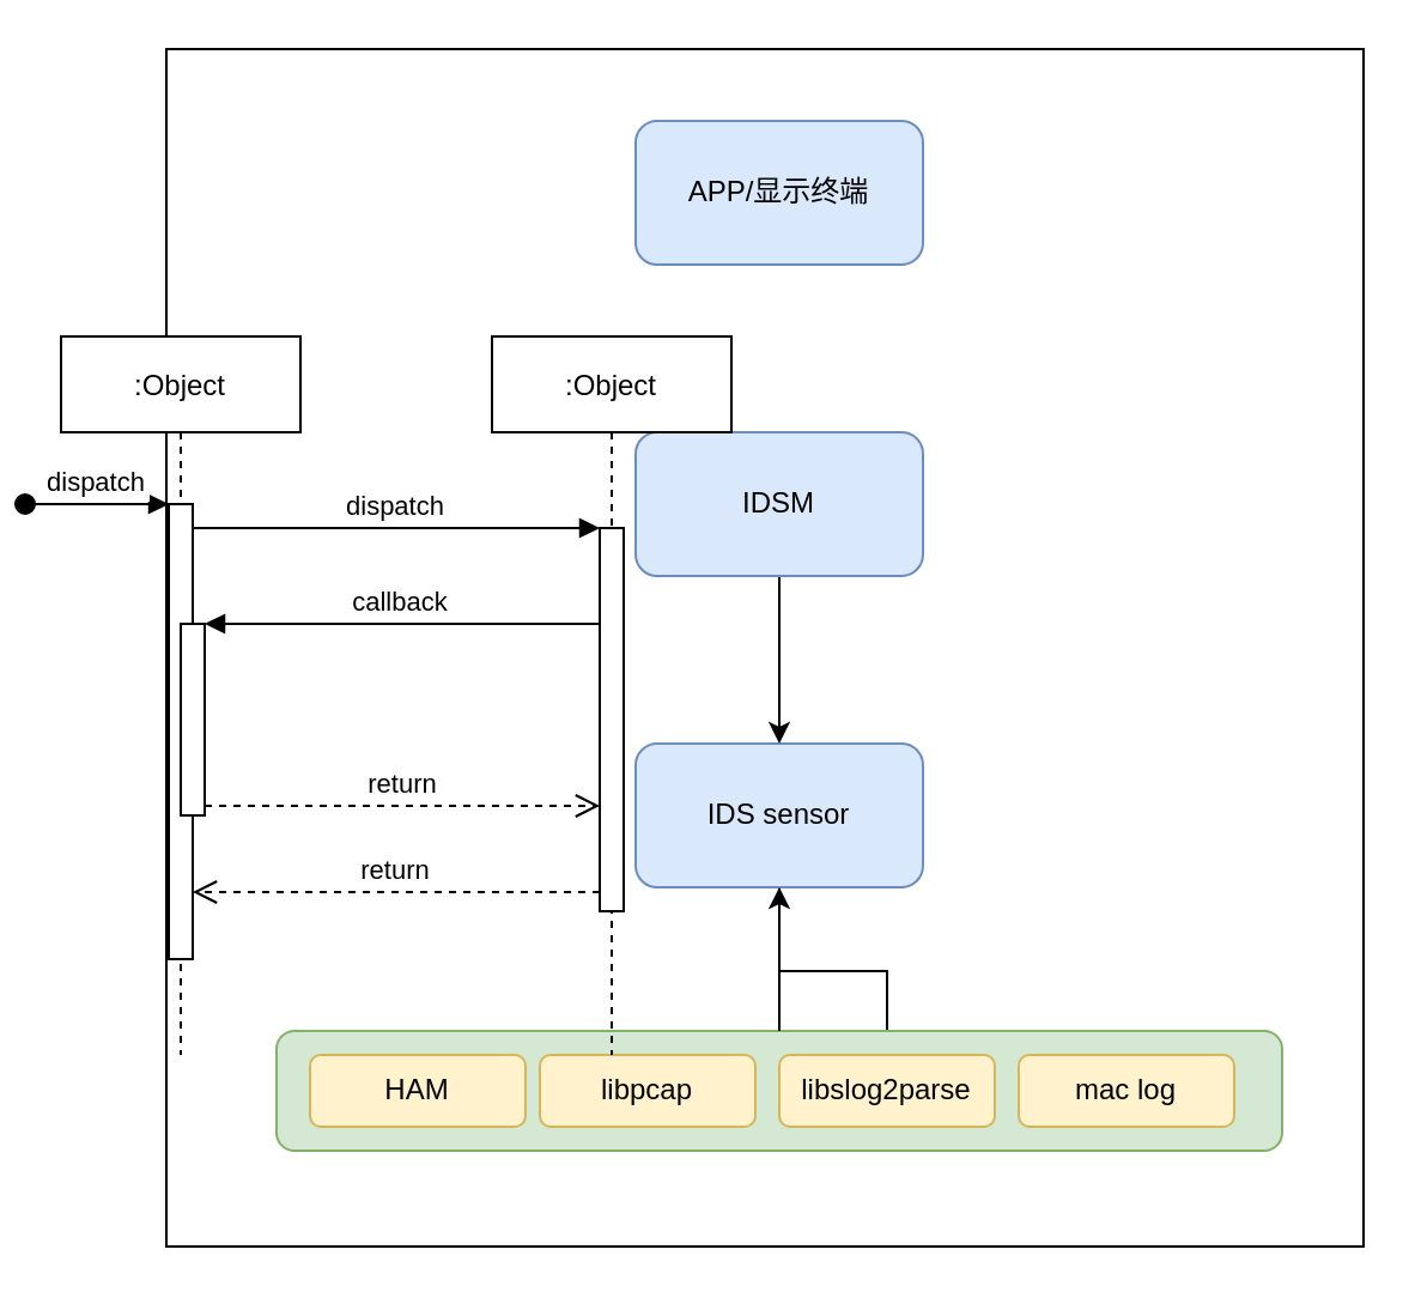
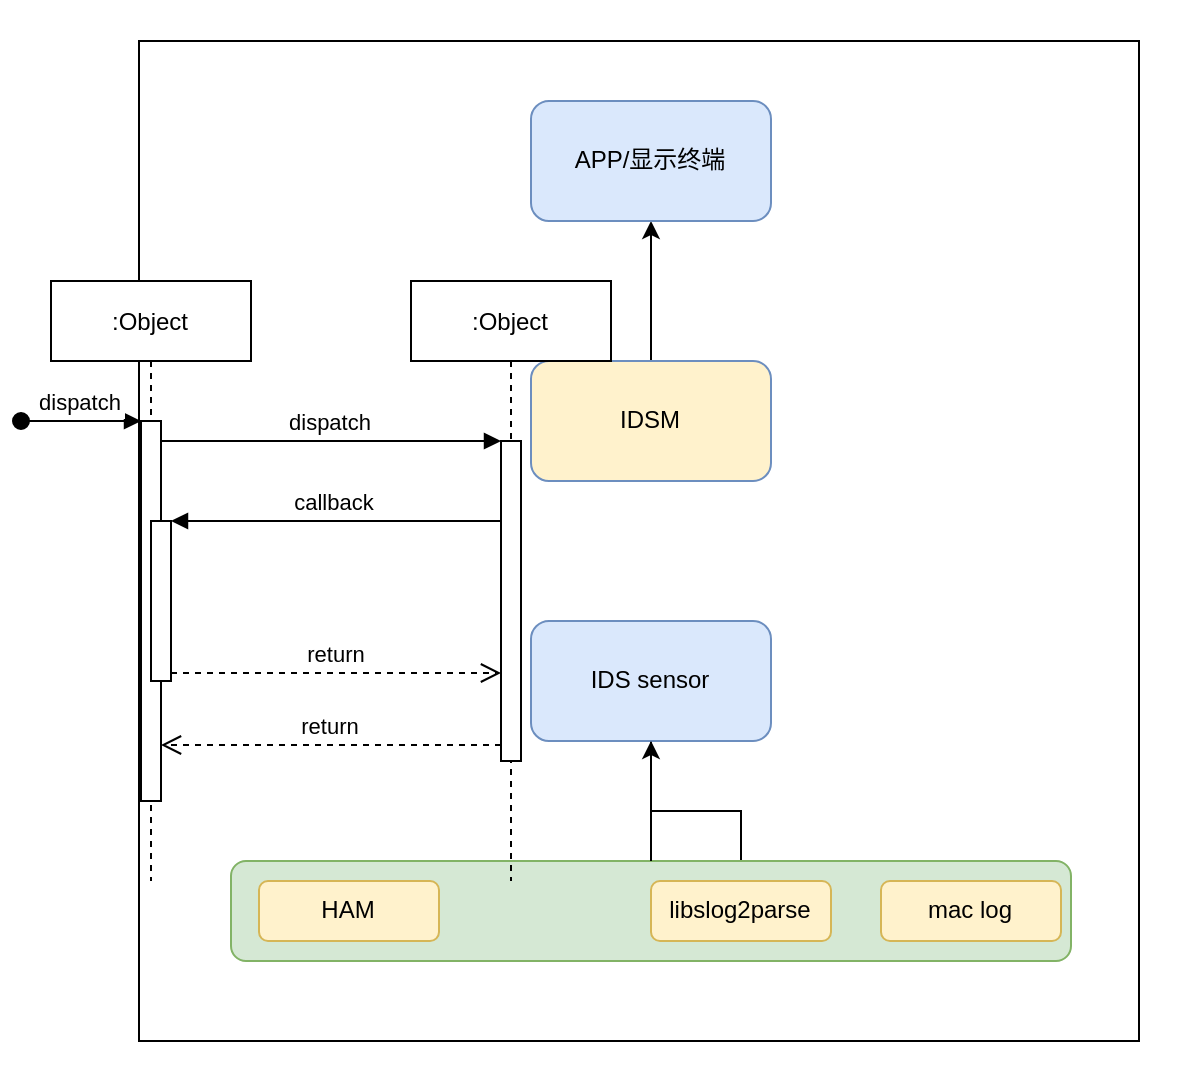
  <mxCell id="0" />
  <mxCell id="1" parent="0" />
  <mxCell id="2" value="" style="whiteSpace=wrap;html=1;aspect=fixed;" parent="1" vertex="1"><mxGeometry x="64" y="20" width="500" height="500" as="geometry" /></mxCell>
  <mxCell id="3" style="edgeStyle=orthogonalEdgeStyle;rounded=0;orthogonalLoop=1;jettySize=auto;html=1;" parent="1" source="4" target="10" edge="1"><mxGeometry relative="1" as="geometry" /></mxCell>
  <mxCell id="4" value="IDS sensor" style="rounded=1;whiteSpace=wrap;html=1;fillColor=#dae8fc;strokeColor=#6c8ebf;" parent="1" vertex="1"><mxGeometry x="260" y="310" width="120" height="60" as="geometry" /></mxCell>
  <mxCell id="5" value="" style="group" parent="1" vertex="1" connectable="0"><mxGeometry x="110" y="430" width="420" height="50" as="geometry" /></mxCell>
  <mxCell id="6" value="" style="rounded=1;whiteSpace=wrap;html=1;fillColor=#d5e8d4;strokeColor=#82b366;" parent="5" vertex="1"><mxGeometry width="420" height="50" as="geometry" /></mxCell>
  <mxCell id="7" value="HAM" style="rounded=1;whiteSpace=wrap;html=1;fillColor=#fff2cc;strokeColor=#d6b656;" parent="5" vertex="1"><mxGeometry x="14" y="10" width="90" height="30" as="geometry" /></mxCell>
- <mxCell id="8" value="mac log" style="rounded=1;whiteSpace=wrap;html=1;fillColor=#fff2cc;strokeColor=#d6b656;" parent="5" vertex="1"><mxGeometry x="310" y="10" width="90" height="30" as="geometry" /></mxCell>
- <mxCell id="9" value="libpcap" style="rounded=1;whiteSpace=wrap;html=1;fillColor=#fff2cc;strokeColor=#d6b656;" parent="5" vertex="1"><mxGeometry x="110" y="10" width="90" height="30" as="geometry" /></mxCell>
+ <mxCell id="8" value="mac log" style="rounded=1;whiteSpace=wrap;html=1;fillColor=#fff2cc;strokeColor=#d6b656;" parent="5" vertex="1"><mxGeometry x="325" y="10" width="90" height="30" as="geometry" /></mxCell>
  <mxCell id="10" value="libslog2parse" style="rounded=1;whiteSpace=wrap;html=1;fillColor=#fff2cc;strokeColor=#d6b656;" parent="5" vertex="1"><mxGeometry x="210" y="10" width="90" height="30" as="geometry" /></mxCell>
  <mxCell id="11" style="edgeStyle=orthogonalEdgeStyle;rounded=0;orthogonalLoop=1;jettySize=auto;html=1;entryX=0.5;entryY=1;entryDx=0;entryDy=0;" parent="1" source="6" target="4" edge="1"><mxGeometry relative="1" as="geometry" /></mxCell>
- <mxCell id="12" style="edgeStyle=orthogonalEdgeStyle;rounded=0;orthogonalLoop=1;jettySize=auto;html=1;" parent="1" source="13" target="4" edge="1"><mxGeometry relative="1" as="geometry" /></mxCell>
- <mxCell id="13" value="IDSM" style="rounded=1;whiteSpace=wrap;html=1;fillColor=#dae8fc;strokeColor=#6c8ebf;" parent="1" vertex="1"><mxGeometry x="260" y="180" width="120" height="60" as="geometry" /></mxCell>
+ <mxCell id="12" style="edgeStyle=orthogonalEdgeStyle;rounded=0;orthogonalLoop=1;jettySize=auto;html=1;entryX=0.5;entryY=1;entryDx=0;entryDy=0;" parent="1" source="13" target="14" edge="1"><mxGeometry relative="1" as="geometry" /></mxCell>
+ <mxCell id="13" value="IDSM" style="rounded=1;whiteSpace=wrap;html=1;fillColor=#fff2cc;strokeColor=#6c8ebf;" parent="1" vertex="1"><mxGeometry x="260" y="180" width="120" height="60" as="geometry" /></mxCell>
  <mxCell id="14" value="APP/显示终端" style="rounded=1;whiteSpace=wrap;html=1;fillColor=#dae8fc;strokeColor=#6c8ebf;" parent="1" vertex="1"><mxGeometry x="260" y="50" width="120" height="60" as="geometry" /></mxCell>
  <mxCell id="15" value=":Object" style="shape=umlLifeline;perimeter=lifelinePerimeter;container=1;collapsible=0;recursiveResize=0;rounded=0;shadow=0;strokeWidth=1;" vertex="1" parent="1"><mxGeometry x="20" y="140" width="100" height="300" as="geometry" /></mxCell>
  <mxCell id="16" value="" style="points=[];perimeter=orthogonalPerimeter;rounded=0;shadow=0;strokeWidth=1;" vertex="1" parent="15"><mxGeometry x="45" y="70" width="10" height="190" as="geometry" /></mxCell>
  <mxCell id="17" value="dispatch" style="verticalAlign=bottom;startArrow=oval;endArrow=block;startSize=8;shadow=0;strokeWidth=1;" edge="1" parent="15" target="16"><mxGeometry relative="1" as="geometry"><mxPoint x="-15" y="70" as="sourcePoint" /></mxGeometry></mxCell>
  <mxCell id="18" value="" style="points=[];perimeter=orthogonalPerimeter;rounded=0;shadow=0;strokeWidth=1;" vertex="1" parent="15"><mxGeometry x="50" y="120" width="10" height="80" as="geometry" /></mxCell>
  <mxCell id="19" value=":Object" style="shape=umlLifeline;perimeter=lifelinePerimeter;container=1;collapsible=0;recursiveResize=0;rounded=0;shadow=0;strokeWidth=1;" vertex="1" parent="1"><mxGeometry x="200" y="140" width="100" height="300" as="geometry" /></mxCell>
  <mxCell id="20" value="" style="points=[];perimeter=orthogonalPerimeter;rounded=0;shadow=0;strokeWidth=1;" vertex="1" parent="19"><mxGeometry x="45" y="80" width="10" height="160" as="geometry" /></mxCell>
  <mxCell id="21" value="return" style="verticalAlign=bottom;endArrow=open;dashed=1;endSize=8;exitX=0;exitY=0.95;shadow=0;strokeWidth=1;" edge="1" parent="1" source="20" target="16"><mxGeometry relative="1" as="geometry"><mxPoint x="175" y="296" as="targetPoint" /></mxGeometry></mxCell>
  <mxCell id="22" value="dispatch" style="verticalAlign=bottom;endArrow=block;entryX=0;entryY=0;shadow=0;strokeWidth=1;" edge="1" parent="1" source="16" target="20"><mxGeometry relative="1" as="geometry"><mxPoint x="175" y="220" as="sourcePoint" /></mxGeometry></mxCell>
  <mxCell id="23" value="callback" style="verticalAlign=bottom;endArrow=block;entryX=1;entryY=0;shadow=0;strokeWidth=1;" edge="1" parent="1" source="20" target="18"><mxGeometry relative="1" as="geometry"><mxPoint x="140" y="260" as="sourcePoint" /></mxGeometry></mxCell>
  <mxCell id="24" value="return" style="verticalAlign=bottom;endArrow=open;dashed=1;endSize=8;exitX=1;exitY=0.95;shadow=0;strokeWidth=1;" edge="1" parent="1" source="18" target="20"><mxGeometry relative="1" as="geometry"><mxPoint x="140" y="317" as="targetPoint" /></mxGeometry></mxCell>
